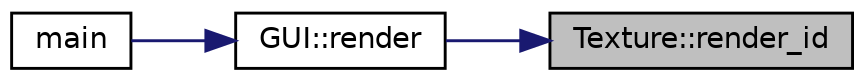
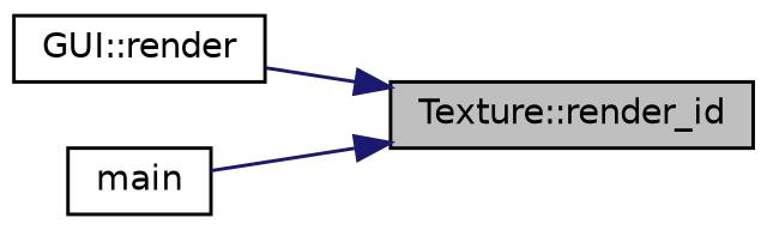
  digraph {
    rankdir=RL
    node [color=black fontname=Helvetica fontsize=10 shape=record]
    edge [color=midnightblue dir=back fontname=Helvetica fontsize=10 labelfontname=Helvetica labelfontsize=10 style=solid]
    n1 [fillcolor=grey75 fontcolor=black height=0.2 label="Texture::render_id" style=filled width=0.4]
    n2 [height=0.2 label="GUI::render" width=0.4]
    n3 [height=0.2 label=main width=0.4]
    n1 -> n2
-   n2 -> n3
+   n1 -> n3
  }
